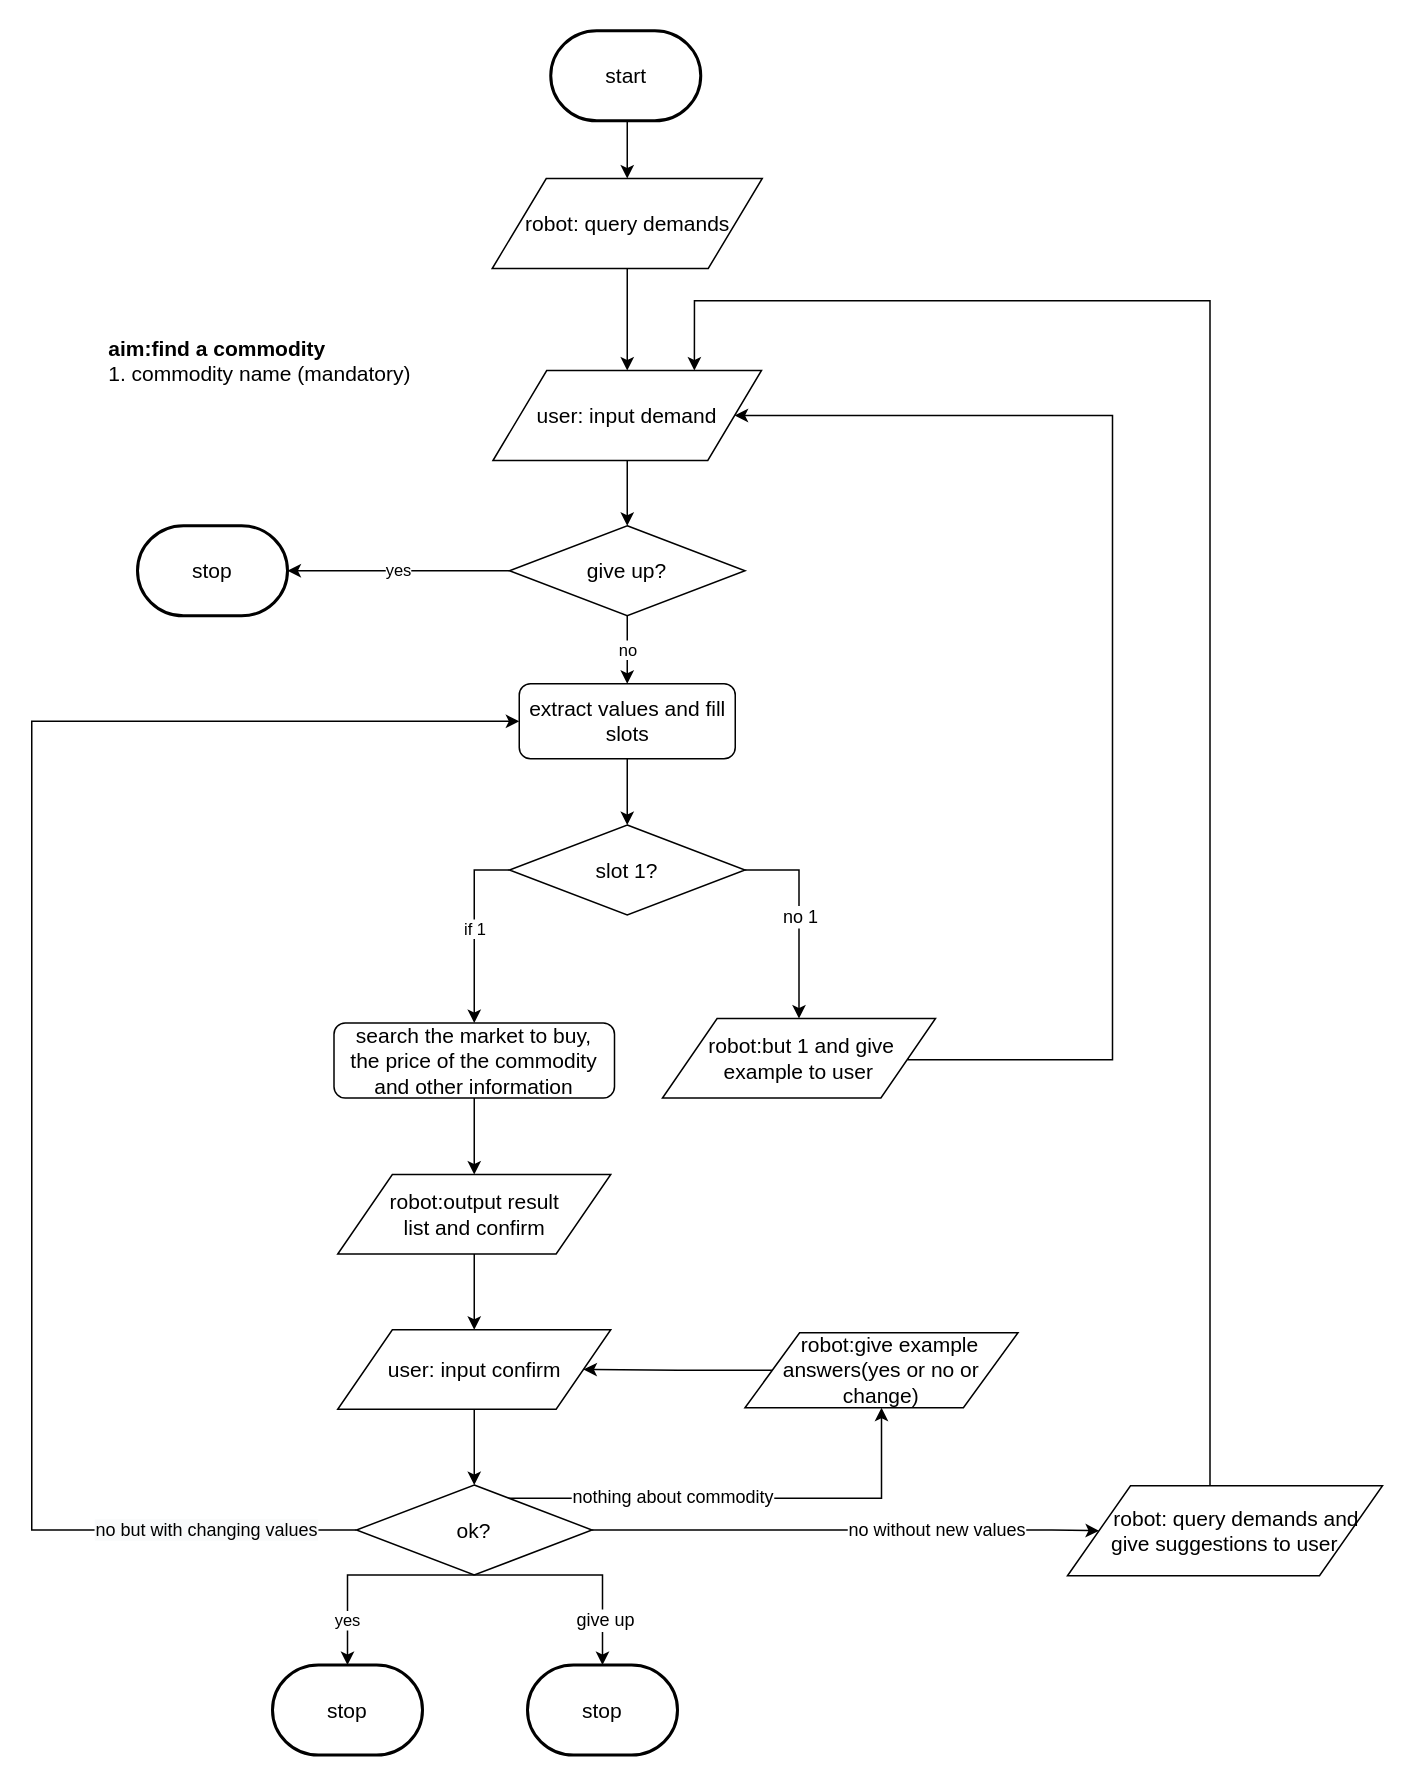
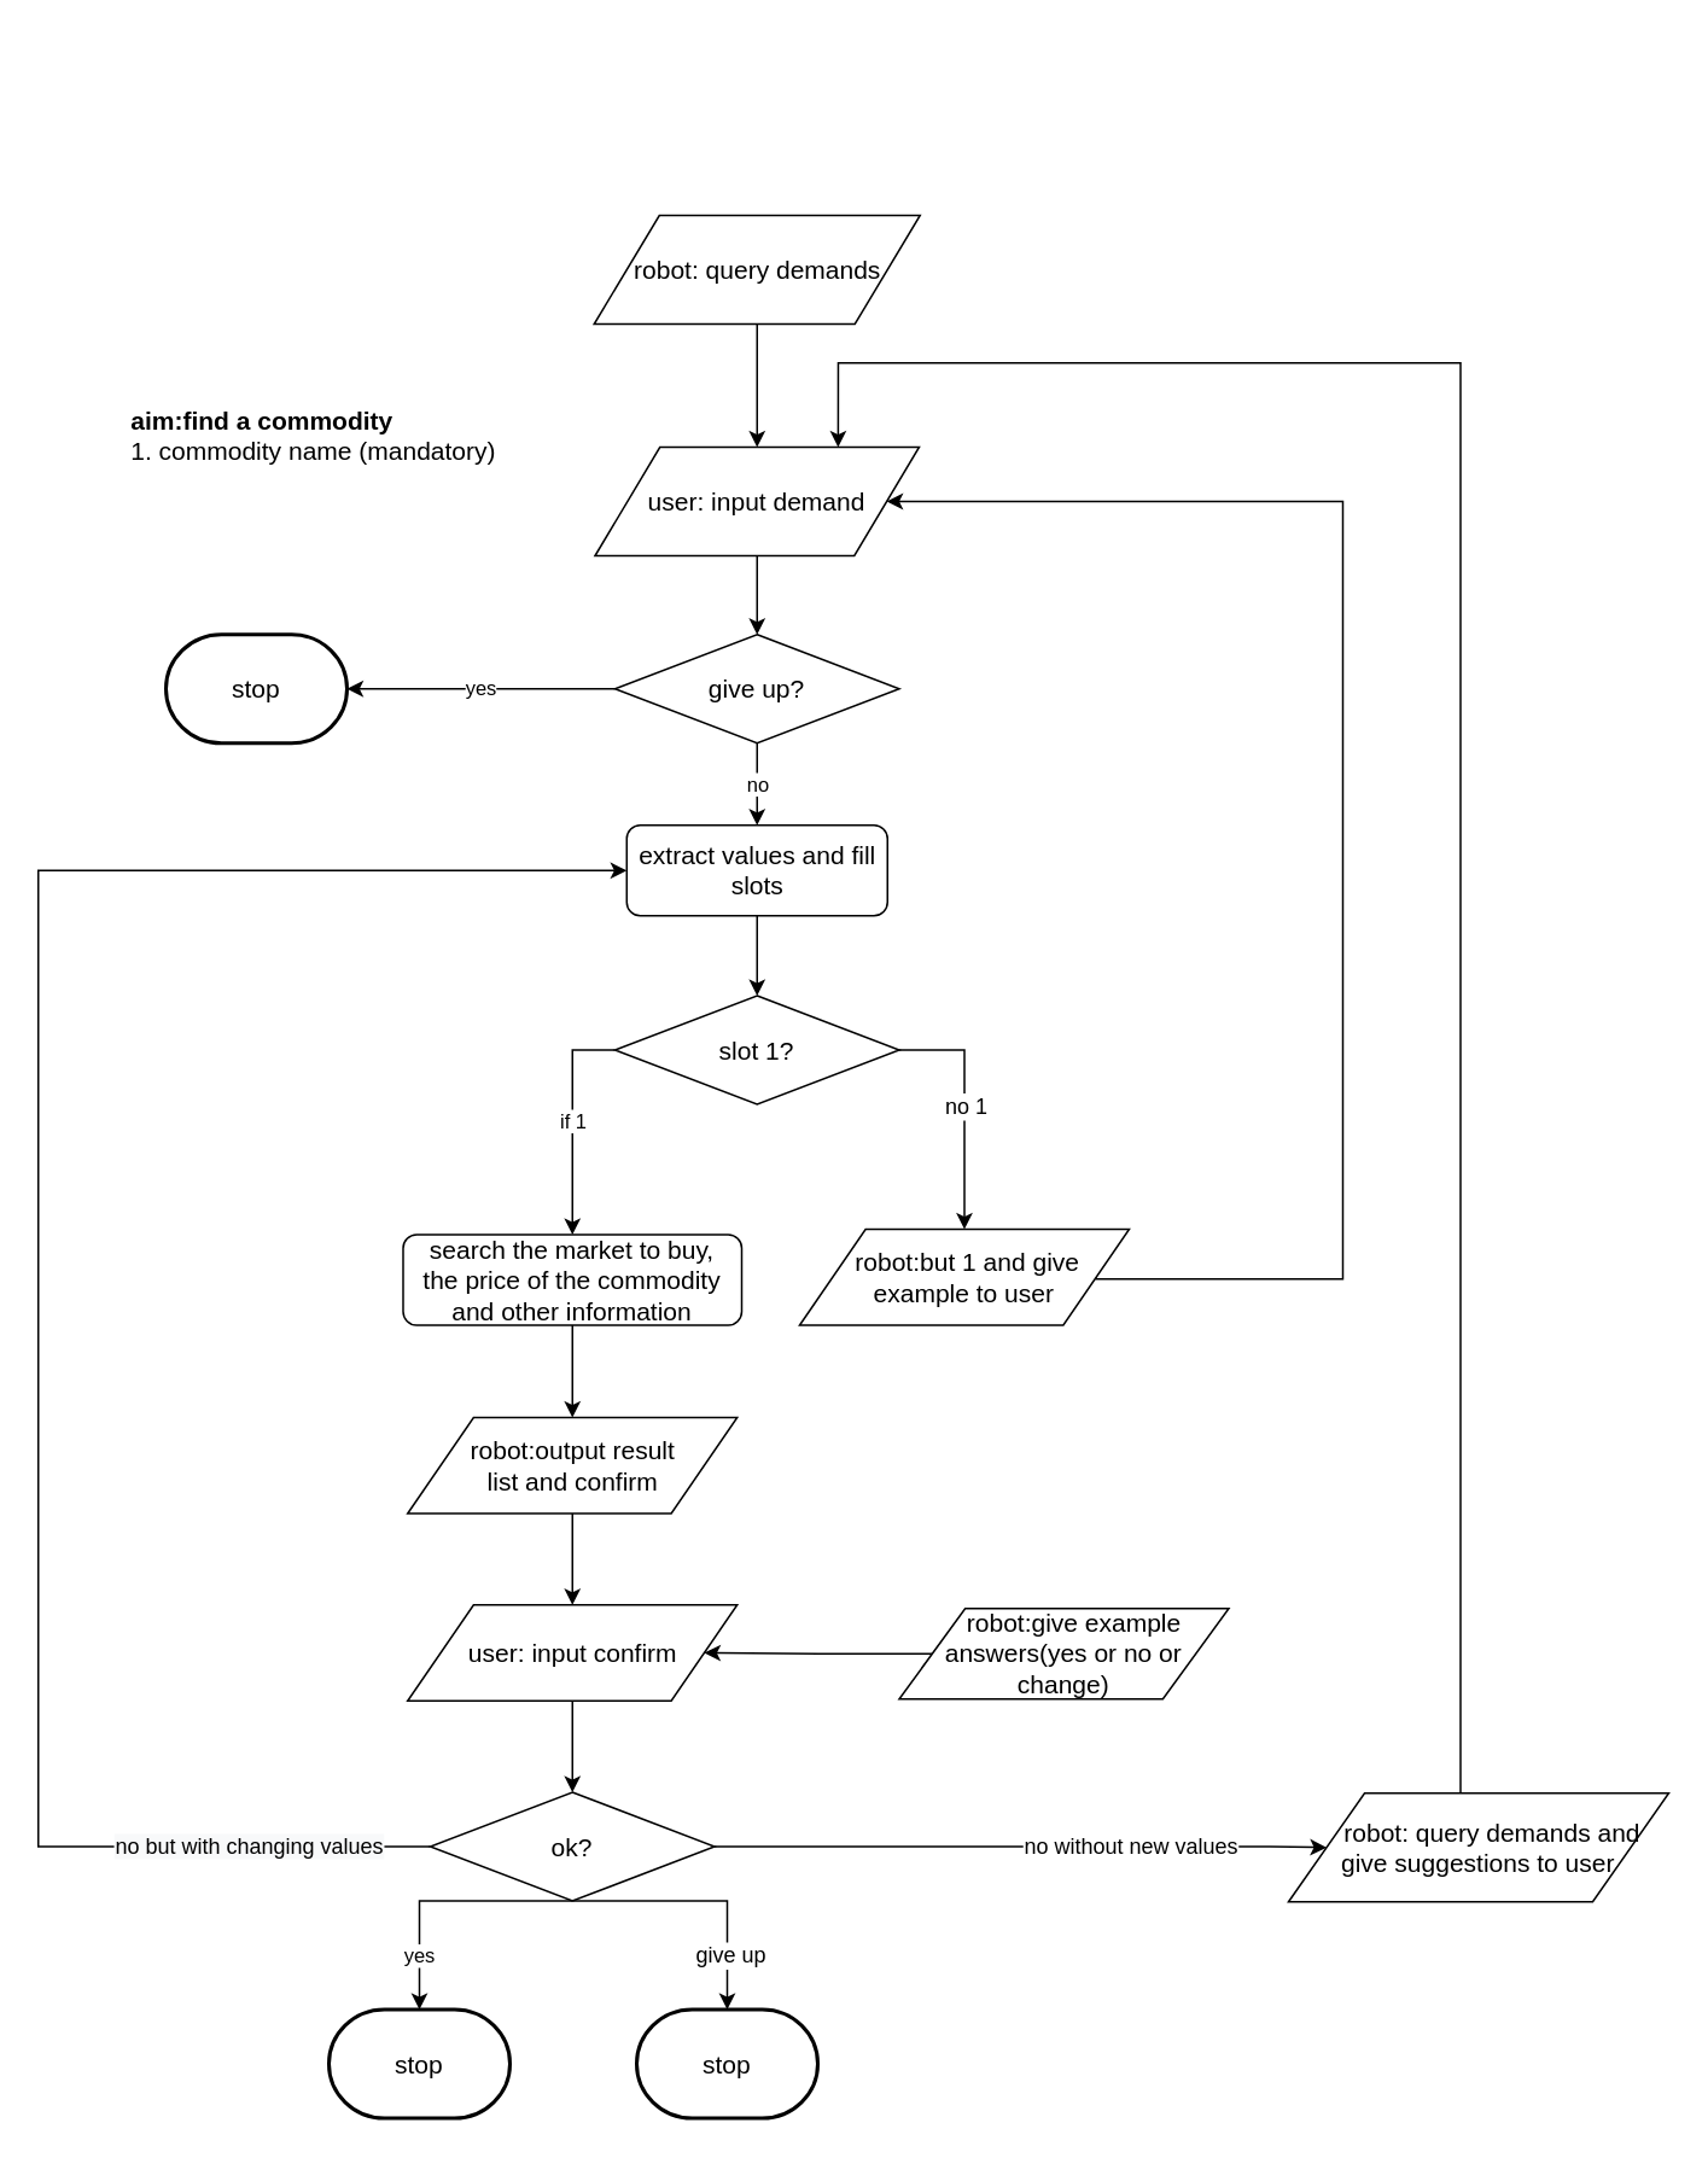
  <mxCell id="0" />
  <mxCell id="1" parent="0" />
  <mxCell id="2" value="&lt;font style=&quot;font-size: 14px&quot;&gt;&lt;b&gt;aim:find a commodity&lt;/b&gt;&lt;br&gt;1.&amp;nbsp;commodity&amp;nbsp;name (mandatory)&lt;br&gt;&lt;/font&gt;" style="text;html=1;strokeColor=none;fillColor=none;align=left;verticalAlign=middle;whiteSpace=wrap;rounded=0;" parent="1" vertex="1"><mxGeometry x="70" y="210" width="211" height="60" as="geometry" /></mxCell>
  <mxCell id="3" style="edgeStyle=orthogonalEdgeStyle;rounded=0;orthogonalLoop=1;jettySize=auto;html=1;exitX=1;exitY=0.5;exitDx=0;exitDy=0;entryX=0.5;entryY=0;entryDx=0;entryDy=0;" parent="1" source="6" target="31" edge="1"><mxGeometry relative="1" as="geometry"><mxPoint x="531" y="679.5" as="targetPoint" /></mxGeometry></mxCell>
  <mxCell id="4" value="no 1" style="text;html=1;resizable=0;points=[];align=center;verticalAlign=middle;labelBackgroundColor=#ffffff;" parent="3" vertex="1" connectable="0"><mxGeometry x="0.0" relative="1" as="geometry"><mxPoint y="-1" as="offset" /></mxGeometry></mxCell>
  <mxCell id="5" value="if 1" style="edgeStyle=orthogonalEdgeStyle;rounded=0;orthogonalLoop=1;jettySize=auto;html=1;exitX=0;exitY=0.5;exitDx=0;exitDy=0;" parent="1" source="6" target="9" edge="1"><mxGeometry relative="1" as="geometry" /></mxCell>
  <mxCell id="6" value="&lt;font style=&quot;font-size: 14px&quot;&gt;slot 1?&lt;br&gt;&lt;/font&gt;" style="rhombus;whiteSpace=wrap;html=1;" parent="1" vertex="1"><mxGeometry x="339" y="549.5" width="157" height="60" as="geometry" /></mxCell>
  <mxCell id="7" style="edgeStyle=orthogonalEdgeStyle;rounded=0;orthogonalLoop=1;jettySize=auto;html=1;exitX=1;exitY=0.5;exitDx=0;exitDy=0;entryX=1;entryY=0.5;entryDx=0;entryDy=0;" parent="1" source="31" target="27" edge="1"><mxGeometry relative="1" as="geometry"><mxPoint x="844.5" y="760.5" as="sourcePoint" /><mxPoint x="489.5" y="457.5" as="targetPoint" /><Array as="points"><mxPoint x="604" y="706" /><mxPoint x="741" y="706" /><mxPoint x="741" y="276" /></Array></mxGeometry></mxCell>
  <mxCell id="8" style="edgeStyle=orthogonalEdgeStyle;rounded=0;orthogonalLoop=1;jettySize=auto;html=1;exitX=0.5;exitY=1;exitDx=0;exitDy=0;entryX=0.5;entryY=0;entryDx=0;entryDy=0;" parent="1" source="9" target="29" edge="1"><mxGeometry relative="1" as="geometry"><mxPoint x="316" y="796.5" as="targetPoint" /></mxGeometry></mxCell>
  <mxCell id="9" value="&lt;span style=&quot;font-size: 14px&quot;&gt;search the market to buy,&lt;br&gt;the price of the commodity and other information&lt;br&gt;&lt;/span&gt;" style="rounded=1;whiteSpace=wrap;html=1;" parent="1" vertex="1"><mxGeometry x="222" y="681.5" width="187" height="50" as="geometry" /></mxCell>
  <mxCell id="10" style="edgeStyle=orthogonalEdgeStyle;rounded=0;orthogonalLoop=1;jettySize=auto;html=1;exitX=0.5;exitY=1;exitDx=0;exitDy=0;entryX=0.5;entryY=0;entryDx=0;entryDy=0;" parent="1" source="29" target="30" edge="1"><mxGeometry relative="1" as="geometry"><mxPoint x="316" y="846.5" as="sourcePoint" /><mxPoint x="316" y="889.5" as="targetPoint" /></mxGeometry></mxCell>
  <mxCell id="11" style="edgeStyle=orthogonalEdgeStyle;rounded=0;orthogonalLoop=1;jettySize=auto;html=1;entryX=0.5;entryY=0;entryDx=0;entryDy=0;exitX=0.5;exitY=1;exitDx=0;exitDy=0;" parent="1" source="30" target="21" edge="1"><mxGeometry relative="1" as="geometry"><mxPoint x="316" y="969.5" as="sourcePoint" /></mxGeometry></mxCell>
  <mxCell id="12" value="yes" style="edgeStyle=orthogonalEdgeStyle;rounded=0;orthogonalLoop=1;jettySize=auto;html=1;entryX=0.5;entryY=0;entryDx=0;entryDy=0;entryPerimeter=0;exitX=0.5;exitY=1;exitDx=0;exitDy=0;" parent="1" source="21" target="28" edge="1"><mxGeometry x="0.588" relative="1" as="geometry"><mxPoint x="315.5" y="1116" as="targetPoint" /><Array as="points"><mxPoint x="231" y="1050" /><mxPoint x="231" y="1110" /></Array><mxPoint as="offset" /></mxGeometry></mxCell>
  <mxCell id="13" style="edgeStyle=orthogonalEdgeStyle;rounded=0;orthogonalLoop=1;jettySize=auto;html=1;exitX=0;exitY=0.5;exitDx=0;exitDy=0;entryX=0;entryY=0.5;entryDx=0;entryDy=0;" parent="1" source="21" target="33" edge="1"><mxGeometry relative="1" as="geometry"><Array as="points"><mxPoint x="20.5" y="1019.5" /><mxPoint x="20.5" y="480.5" /></Array></mxGeometry></mxCell>
  <mxCell id="14" value="&lt;span style=&quot;text-align: left ; background-color: rgb(248 , 249 , 250)&quot;&gt;no but with changing values&lt;/span&gt;" style="text;html=1;resizable=0;points=[];align=center;verticalAlign=middle;labelBackgroundColor=#ffffff;" parent="13" vertex="1" connectable="0"><mxGeometry x="-0.763" relative="1" as="geometry"><mxPoint x="27" as="offset" /></mxGeometry></mxCell>
  <mxCell id="15" style="edgeStyle=orthogonalEdgeStyle;rounded=0;orthogonalLoop=1;jettySize=auto;html=1;exitX=1;exitY=0.5;exitDx=0;exitDy=0;entryX=0;entryY=0.5;entryDx=0;entryDy=0;" parent="1" source="21" target="25" edge="1"><mxGeometry relative="1" as="geometry"><Array as="points"><mxPoint x="700.5" y="1019.5" /><mxPoint x="700.5" y="1019.5" /></Array></mxGeometry></mxCell>
  <mxCell id="16" value="no without new values" style="text;html=1;resizable=0;points=[];align=center;verticalAlign=middle;labelBackgroundColor=#ffffff;" parent="15" vertex="1" connectable="0"><mxGeometry x="-0.971" y="1" relative="1" as="geometry"><mxPoint x="224" y="1" as="offset" /></mxGeometry></mxCell>
- <mxCell id="17" style="edgeStyle=orthogonalEdgeStyle;rounded=0;orthogonalLoop=1;jettySize=auto;html=1;exitX=0.644;exitY=0.146;exitDx=0;exitDy=0;entryX=0.5;entryY=1;entryDx=0;entryDy=0;exitPerimeter=0;" parent="1" source="21" target="35" edge="1"><mxGeometry relative="1" as="geometry" /></mxCell>
- <mxCell id="18" value="nothing about commodity" style="text;html=1;resizable=0;points=[];align=center;verticalAlign=middle;labelBackgroundColor=#ffffff;" parent="17" vertex="1" connectable="0"><mxGeometry x="-0.292" y="1" relative="1" as="geometry"><mxPoint as="offset" /></mxGeometry></mxCell>
  <mxCell id="19" style="edgeStyle=orthogonalEdgeStyle;rounded=0;orthogonalLoop=1;jettySize=auto;html=1;exitX=0.5;exitY=1;exitDx=0;exitDy=0;entryX=0.5;entryY=0;entryDx=0;entryDy=0;entryPerimeter=0;" parent="1" source="21" target="38" edge="1"><mxGeometry relative="1" as="geometry"><Array as="points"><mxPoint x="401" y="1050" /></Array></mxGeometry></mxCell>
  <mxCell id="20" value="give up" style="text;html=1;resizable=0;points=[];align=center;verticalAlign=middle;labelBackgroundColor=#ffffff;" parent="19" vertex="1" connectable="0"><mxGeometry x="0.174" y="-26" relative="1" as="geometry"><mxPoint x="1.5" y="3.5" as="offset" /></mxGeometry></mxCell>
  <mxCell id="21" value="&lt;font style=&quot;font-size: 14px&quot;&gt;ok?&lt;br&gt;&lt;/font&gt;" style="rhombus;whiteSpace=wrap;html=1;" parent="1" vertex="1"><mxGeometry x="237" y="989.5" width="157" height="60" as="geometry" /></mxCell>
- <mxCell id="22" style="edgeStyle=orthogonalEdgeStyle;rounded=0;orthogonalLoop=1;jettySize=auto;html=1;exitX=0.5;exitY=1;exitDx=0;exitDy=0;exitPerimeter=0;entryX=0.5;entryY=0;entryDx=0;entryDy=0;" parent="1" source="23" target="37" edge="1"><mxGeometry relative="1" as="geometry" /></mxCell>
- <mxCell id="23" value="&lt;span style=&quot;font-size: 14px&quot;&gt;start&lt;/span&gt;" style="strokeWidth=2;html=1;shape=mxgraph.flowchart.terminator;whiteSpace=wrap;" parent="1" vertex="1"><mxGeometry x="366.5" y="20.019" width="100" height="60" as="geometry" /></mxCell>
  <mxCell id="24" style="edgeStyle=orthogonalEdgeStyle;rounded=0;orthogonalLoop=1;jettySize=auto;html=1;exitX=0.5;exitY=0;exitDx=0;exitDy=0;entryX=0.75;entryY=0;entryDx=0;entryDy=0;" parent="1" source="25" target="27" edge="1"><mxGeometry relative="1" as="geometry"><Array as="points"><mxPoint x="806" y="200" /><mxPoint x="463" y="200" /></Array></mxGeometry></mxCell>
  <mxCell id="25" value="&lt;span style=&quot;font-size: 14px ; white-space: normal&quot;&gt;&amp;nbsp; &amp;nbsp; robot: query demands&amp;nbsp;and &lt;br&gt;give suggestions to user&lt;/span&gt;" style="shape=parallelogram;perimeter=parallelogramPerimeter;whiteSpace=wrap;html=1;" parent="1" vertex="1"><mxGeometry x="711" y="990" width="210" height="60" as="geometry" /></mxCell>
  <mxCell id="26" style="edgeStyle=orthogonalEdgeStyle;rounded=0;orthogonalLoop=1;jettySize=auto;html=1;exitX=0.5;exitY=1;exitDx=0;exitDy=0;entryX=0.5;entryY=0;entryDx=0;entryDy=0;" parent="1" source="27" target="41" edge="1"><mxGeometry relative="1" as="geometry" /></mxCell>
  <mxCell id="27" value="&lt;span style=&quot;font-size: 14px ; white-space: normal&quot;&gt;user: input demand&lt;/span&gt;" style="shape=parallelogram;perimeter=parallelogramPerimeter;whiteSpace=wrap;html=1;" parent="1" vertex="1"><mxGeometry x="328" y="246.5" width="179" height="60" as="geometry" /></mxCell>
  <mxCell id="28" value="&lt;font style=&quot;font-size: 14px&quot;&gt;stop&lt;/font&gt;" style="strokeWidth=2;html=1;shape=mxgraph.flowchart.terminator;whiteSpace=wrap;" parent="1" vertex="1"><mxGeometry x="181" y="1109.5" width="100" height="60" as="geometry" /></mxCell>
  <mxCell id="29" value="&lt;span style=&quot;font-size: 14px&quot;&gt;robot:output result &lt;br&gt;list and confirm&lt;/span&gt;" style="shape=parallelogram;perimeter=parallelogramPerimeter;whiteSpace=wrap;html=1;" parent="1" vertex="1"><mxGeometry x="224.5" y="782.5" width="182" height="53" as="geometry" /></mxCell>
  <mxCell id="30" value="&lt;span style=&quot;font-size: 14px&quot;&gt;user: input confirm&lt;/span&gt;" style="shape=parallelogram;perimeter=parallelogramPerimeter;whiteSpace=wrap;html=1;" parent="1" vertex="1"><mxGeometry x="224.5" y="886" width="182" height="53" as="geometry" /></mxCell>
  <mxCell id="31" value="&lt;span style=&quot;font-size: 14px&quot;&gt;&amp;nbsp;robot:but 1 and give example to user&lt;/span&gt;" style="shape=parallelogram;perimeter=parallelogramPerimeter;whiteSpace=wrap;html=1;" parent="1" vertex="1"><mxGeometry x="441" y="678.5" width="182" height="53" as="geometry" /></mxCell>
  <mxCell id="32" style="edgeStyle=orthogonalEdgeStyle;rounded=0;orthogonalLoop=1;jettySize=auto;html=1;exitX=0.5;exitY=1;exitDx=0;exitDy=0;entryX=0.5;entryY=0;entryDx=0;entryDy=0;" parent="1" source="33" target="6" edge="1"><mxGeometry relative="1" as="geometry" /></mxCell>
  <mxCell id="33" value="&lt;font style=&quot;font-size: 14px&quot;&gt;extract values and fill slots&lt;/font&gt;" style="rounded=1;whiteSpace=wrap;html=1;" parent="1" vertex="1"><mxGeometry x="345.5" y="455.343" width="144" height="50" as="geometry" /></mxCell>
  <mxCell id="34" style="edgeStyle=orthogonalEdgeStyle;rounded=0;orthogonalLoop=1;jettySize=auto;html=1;exitX=0;exitY=0.5;exitDx=0;exitDy=0;entryX=1;entryY=0.5;entryDx=0;entryDy=0;" parent="1" source="35" target="30" edge="1"><mxGeometry relative="1" as="geometry" /></mxCell>
  <mxCell id="35" value="&lt;span style=&quot;font-size: 14px&quot;&gt;&amp;nbsp; &amp;nbsp;robot:give example answers(yes or no or change)&lt;/span&gt;" style="shape=parallelogram;perimeter=parallelogramPerimeter;whiteSpace=wrap;html=1;" parent="1" vertex="1"><mxGeometry x="496" y="888" width="182" height="50" as="geometry" /></mxCell>
  <mxCell id="36" style="edgeStyle=orthogonalEdgeStyle;rounded=0;orthogonalLoop=1;jettySize=auto;html=1;exitX=0.5;exitY=1;exitDx=0;exitDy=0;entryX=0.5;entryY=0;entryDx=0;entryDy=0;" parent="1" source="37" target="27" edge="1"><mxGeometry relative="1" as="geometry" /></mxCell>
  <mxCell id="37" value="&lt;span style=&quot;font-size: 14px ; white-space: normal&quot;&gt;robot: query demands&lt;/span&gt;" style="shape=parallelogram;perimeter=parallelogramPerimeter;whiteSpace=wrap;html=1;" parent="1" vertex="1"><mxGeometry x="327.5" y="118.5" width="180" height="60" as="geometry" /></mxCell>
  <mxCell id="38" value="&lt;font style=&quot;font-size: 14px&quot;&gt;stop&lt;/font&gt;" style="strokeWidth=2;html=1;shape=mxgraph.flowchart.terminator;whiteSpace=wrap;" parent="1" vertex="1"><mxGeometry x="351" y="1109.5" width="100" height="60" as="geometry" /></mxCell>
  <mxCell id="39" value="no" style="edgeStyle=orthogonalEdgeStyle;rounded=0;orthogonalLoop=1;jettySize=auto;html=1;exitX=0.5;exitY=1;exitDx=0;exitDy=0;entryX=0.5;entryY=0;entryDx=0;entryDy=0;" parent="1" source="41" target="33" edge="1"><mxGeometry relative="1" as="geometry" /></mxCell>
  <mxCell id="40" value="yes" style="edgeStyle=orthogonalEdgeStyle;rounded=0;orthogonalLoop=1;jettySize=auto;html=1;exitX=0;exitY=0.5;exitDx=0;exitDy=0;" parent="1" source="41" target="42" edge="1"><mxGeometry relative="1" as="geometry" /></mxCell>
  <mxCell id="41" value="&lt;font style=&quot;font-size: 14px&quot;&gt;give up?&lt;br&gt;&lt;/font&gt;" style="rhombus;whiteSpace=wrap;html=1;" parent="1" vertex="1"><mxGeometry x="339" y="350" width="157" height="60" as="geometry" /></mxCell>
  <mxCell id="42" value="&lt;font style=&quot;font-size: 14px&quot;&gt;stop&lt;/font&gt;" style="strokeWidth=2;html=1;shape=mxgraph.flowchart.terminator;whiteSpace=wrap;" parent="1" vertex="1"><mxGeometry x="91" y="350" width="100" height="60" as="geometry" /></mxCell>
